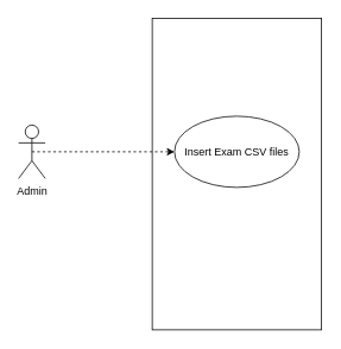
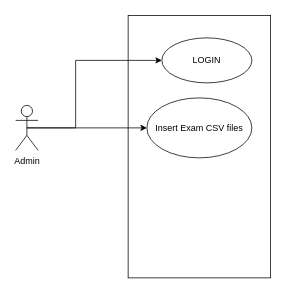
  <mxCell id="0" />
  <mxCell id="1" parent="0" />
  <mxCell id="2" value="" style="rounded=0;whiteSpace=wrap;html=1;fillColor=none;" parent="1" vertex="1"><mxGeometry x="170" y="20" width="190" height="350" as="geometry" /></mxCell>
+ <mxCell id="3" value="LOGIN" style="ellipse;whiteSpace=wrap;html=1;fillColor=none;" parent="1" vertex="1"><mxGeometry x="215" y="50" width="120" height="60" as="geometry" /></mxCell>
  <mxCell id="4" value="Insert Exam CSV files" style="ellipse;whiteSpace=wrap;html=1;fillColor=none;" parent="1" vertex="1"><mxGeometry x="195" y="130" width="140" height="80" as="geometry" /></mxCell>
+ <mxCell id="5" style="edgeStyle=orthogonalEdgeStyle;rounded=0;orthogonalLoop=1;jettySize=auto;html=1;exitX=0.5;exitY=0.5;exitDx=0;exitDy=0;exitPerimeter=0;entryX=0;entryY=0.5;entryDx=0;entryDy=0;" parent="1" source="6" target="3" edge="1"><mxGeometry relative="1" as="geometry"><Array as="points"><mxPoint x="100" y="170" /><mxPoint x="100" y="80" /></Array></mxGeometry></mxCell>
  <mxCell id="6" value="Admin" style="shape=umlActor;verticalLabelPosition=bottom;verticalAlign=top;html=1;fillColor=none;" parent="1" vertex="1"><mxGeometry x="20" y="140" width="30" height="60" as="geometry" /></mxCell>
- <mxCell id="7" style="edgeStyle=orthogonalEdgeStyle;rounded=0;orthogonalLoop=1;jettySize=auto;html=1;exitX=0.5;exitY=0.5;exitDx=0;exitDy=0;exitPerimeter=0;entryX=0;entryY=0.5;entryDx=0;entryDy=0;dashed=1;" edge="1" parent="1" source="6" target="4"><mxGeometry relative="1" as="geometry"><mxPoint x="180" y="170" as="targetPoint" /><Array as="points"><mxPoint x="100" y="170" /><mxPoint x="100" y="170" /></Array></mxGeometry></mxCell>
+ <mxCell id="7" style="edgeStyle=orthogonalEdgeStyle;rounded=0;orthogonalLoop=1;jettySize=auto;html=1;exitX=0.5;exitY=0.5;exitDx=0;exitDy=0;exitPerimeter=0;entryX=0;entryY=0.5;entryDx=0;entryDy=0;" edge="1" parent="1" source="6" target="4"><mxGeometry relative="1" as="geometry"><mxPoint x="180" y="170" as="targetPoint" /><Array as="points"><mxPoint x="100" y="170" /><mxPoint x="100" y="170" /></Array></mxGeometry></mxCell>
